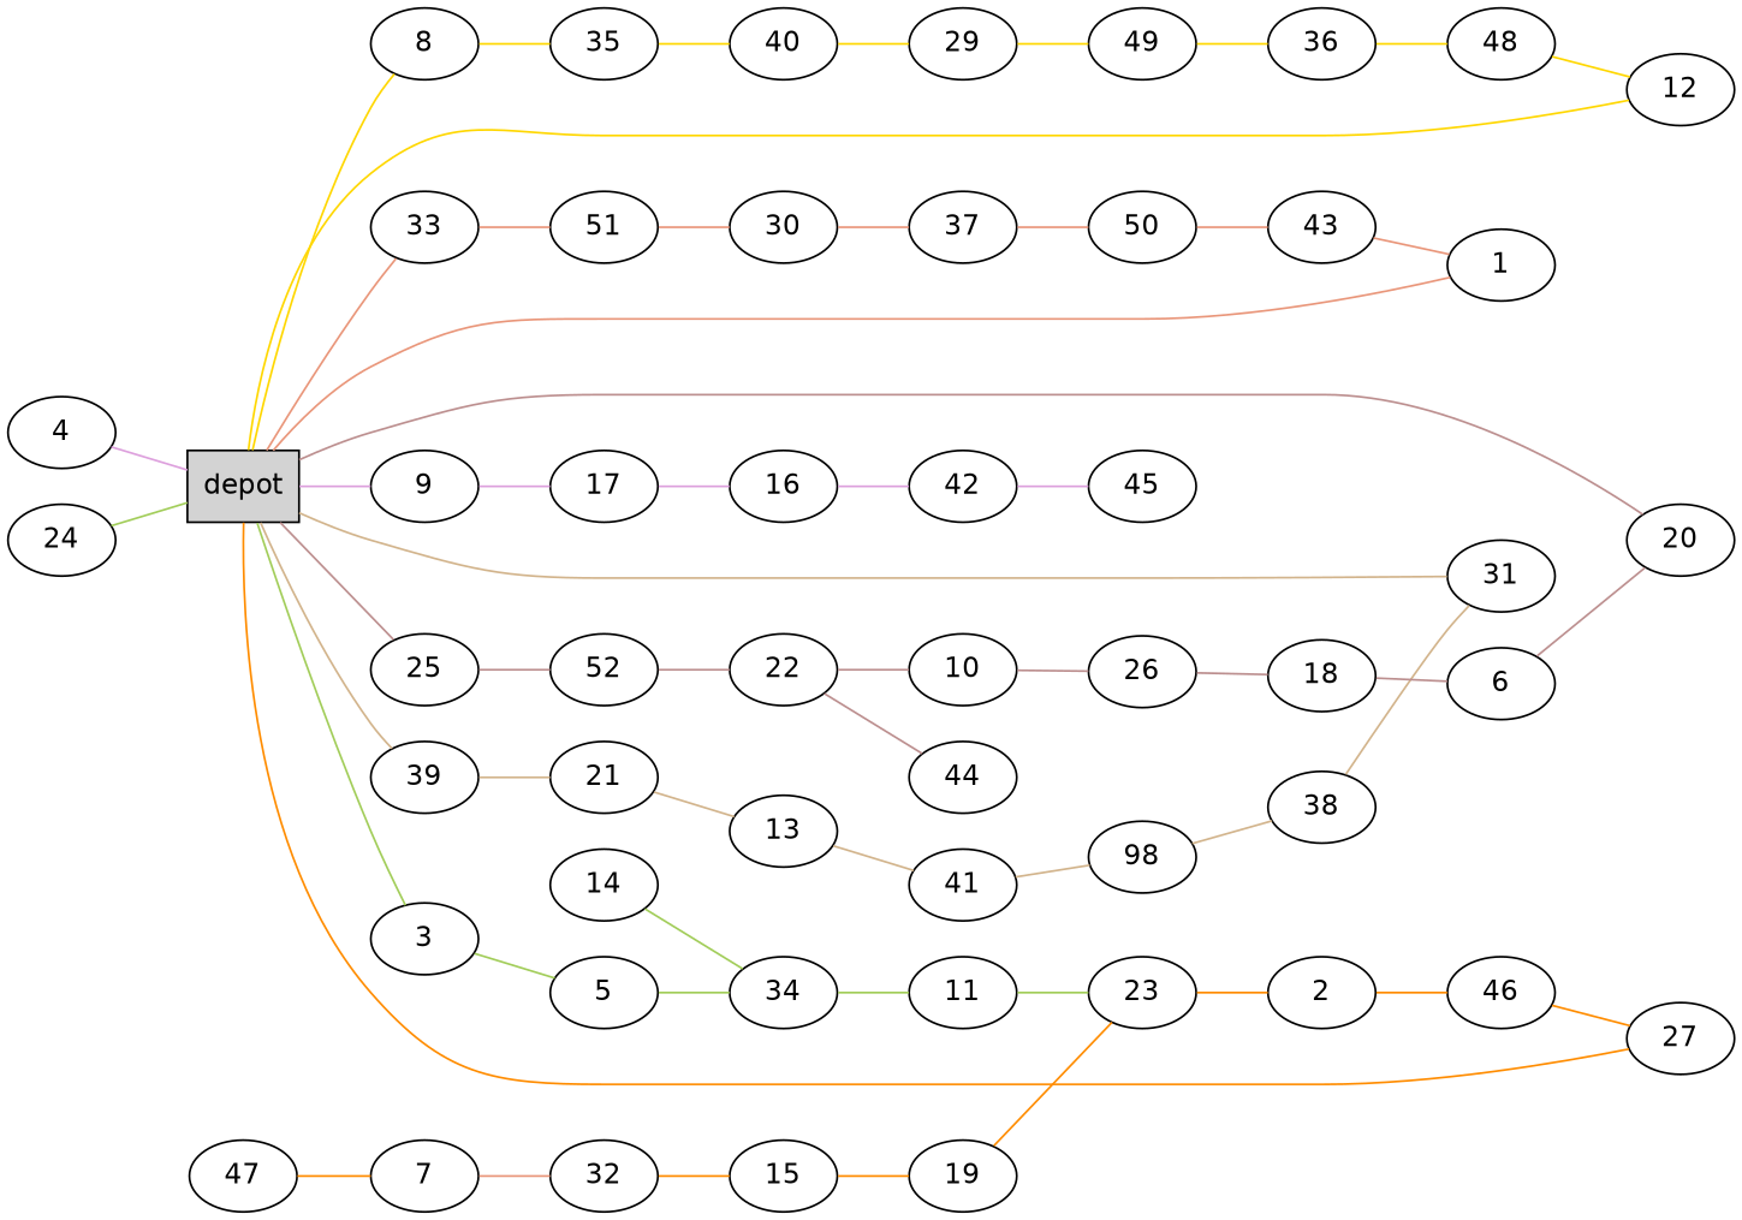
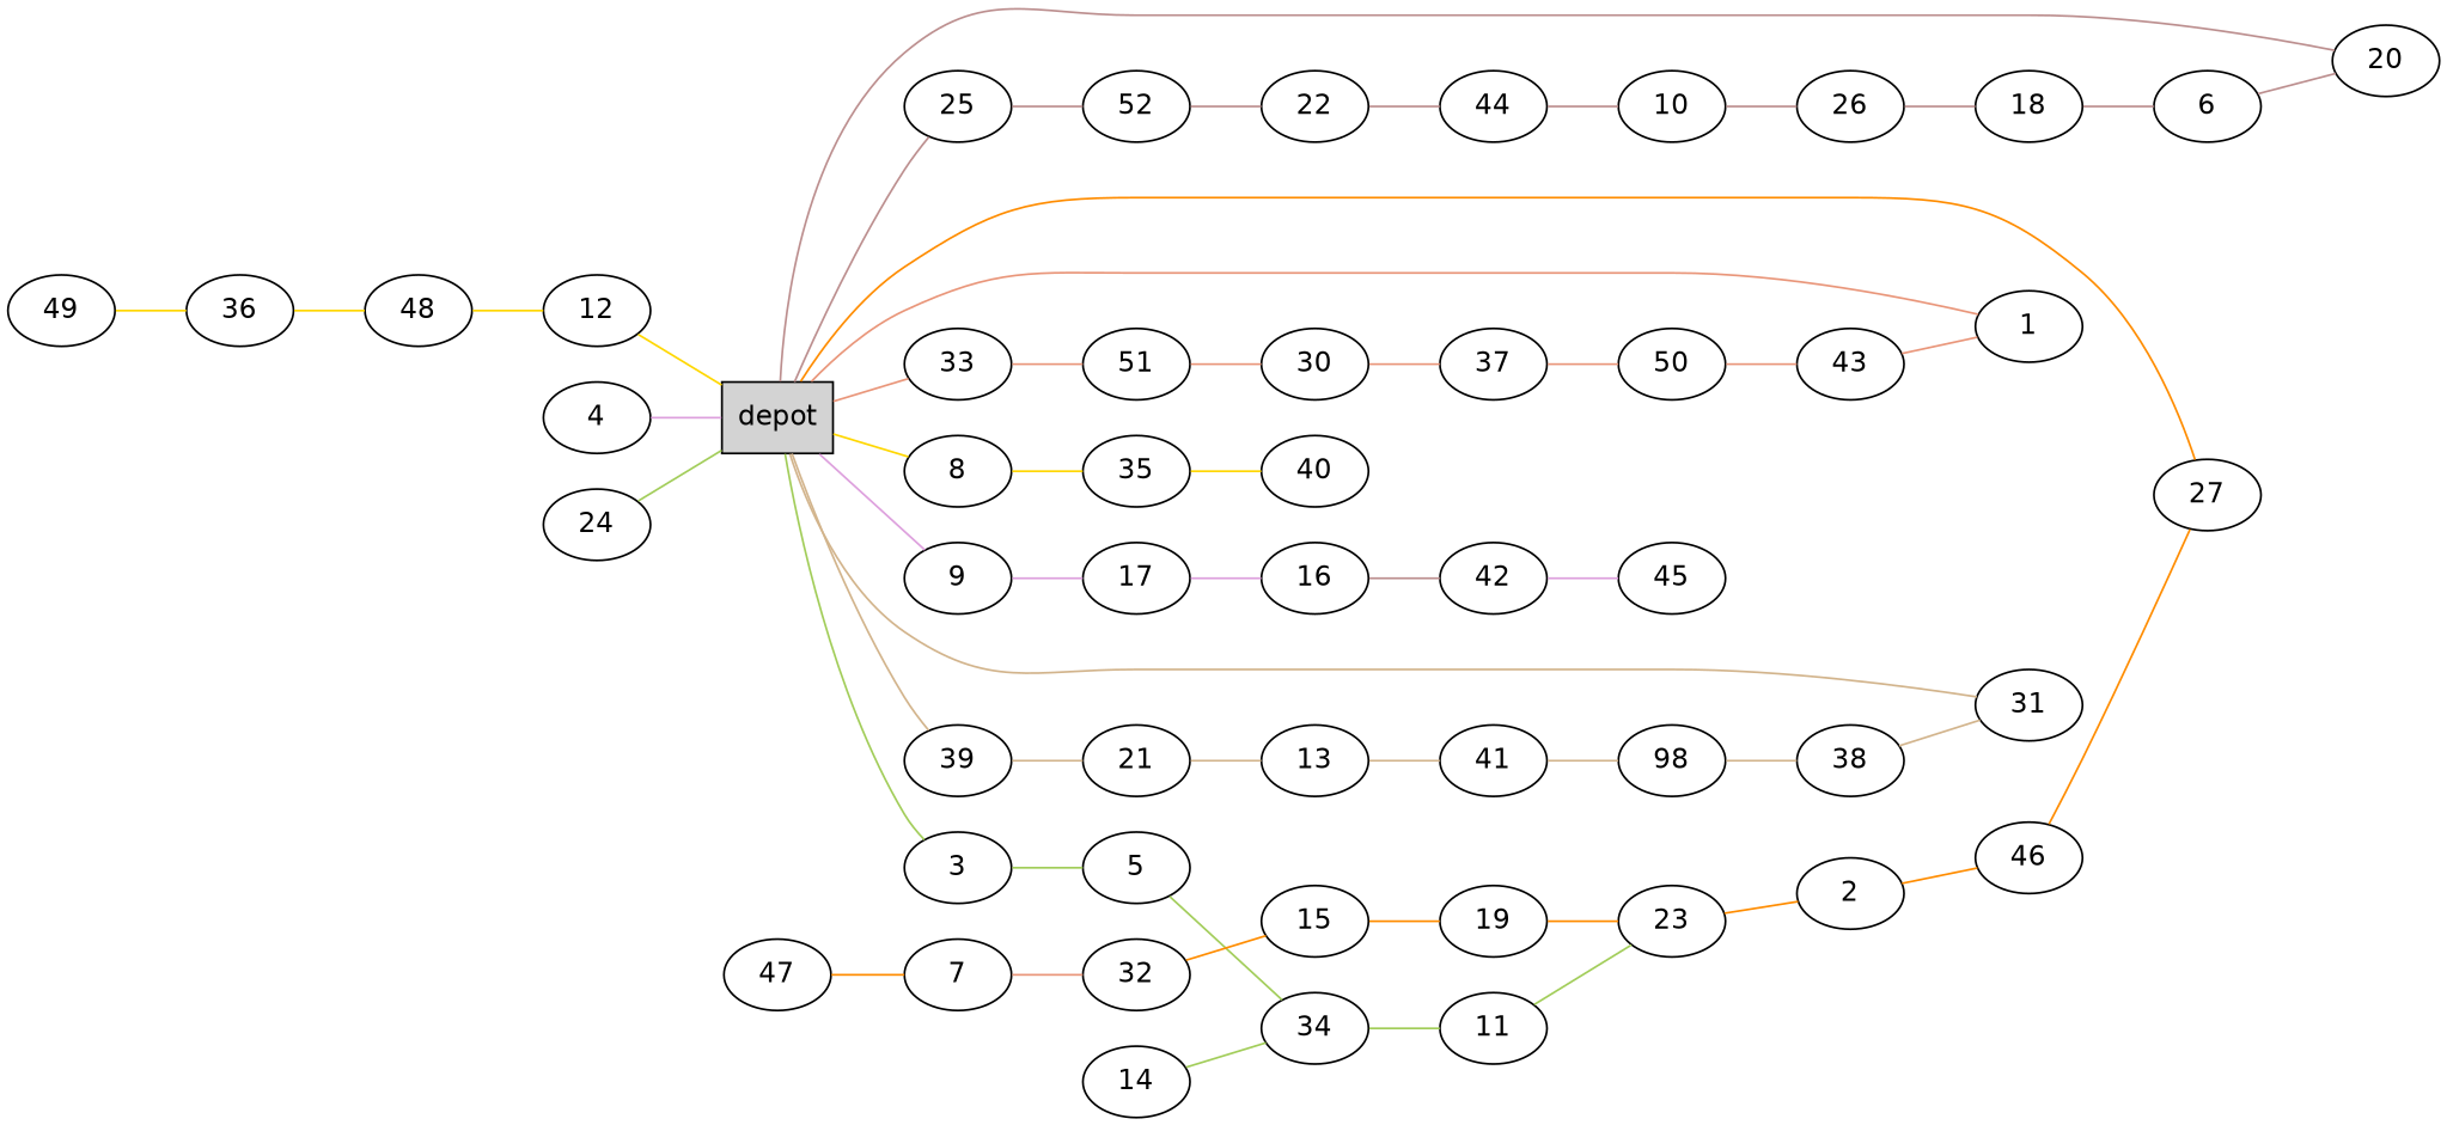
  graph {
    fontname="DejaVu Sans"
    rankdir=LR
    node [fontname="DejaVu Sans" shape=ellipse]
    edge [color=rosybrown fontname="DejaVu Sans"]
    n1 [label=depot shape=box style=filled]
    33
    8
    9
    39
    25
    3
    51
    35
    17
    21
    47
    7
    52
    5
    30
    37
    50
    43
    1
    40
-   29
    49
    36
    48
    12
    16
    42
    45
    4
    13
    41
    n33 [label=98]
    38
    31
    32
    15
    19
    23
    2
    46
    27
    22
    44
    10
    26
    18
    6
    20
    34
    14
    11
    24
    n1 -- 33 [color=darksalmon]
    n1 -- 8 [color=gold]
    n1 -- 9 [color=plum]
    n1 -- 39 [color=tan]
    n1 -- 25
    n1 -- 3 [color=darkolivegreen3]
    33 -- 51 [color=darksalmon]
    8 -- 35 [color=gold]
    9 -- 17 [color=plum]
    39 -- 21 [color=tan]
    25 -- 52
    3 -- 5 [color=darkolivegreen3]
    51 -- 30 [color=darksalmon]
    35 -- 40 [color=gold]
    17 -- 16 [color=plum]
    21 -- 13 [color=tan]
    47 -- 7 [color=darkorange]
    7 -- 32 [color=darksalmon]
    52 -- 22
    5 -- 34 [color=darkolivegreen3]
    30 -- 37 [color=darksalmon]
    37 -- 50 [color=darksalmon]
    50 -- 43 [color=darksalmon]
    43 -- 1 [color=darksalmon]
    1 -- n1 [color=darksalmon]
-   40 -- 29 [color=gold]
-   29 -- 49 [color=gold]
    49 -- 36 [color=gold]
    36 -- 48 [color=gold]
    48 -- 12 [color=gold]
    12 -- n1 [color=gold]
-   16 -- 42 [color=plum]
+   16 -- 42
    42 -- 45 [color=plum]
    4 -- n1 [color=plum]
    13 -- 41 [color=tan]
    41 -- n33 [color=tan]
    n33 -- 38 [color=tan]
    38 -- 31 [color=tan]
    31 -- n1 [color=tan]
    32 -- 15 [color=darkorange]
    15 -- 19 [color=darkorange]
    19 -- 23 [color=darkorange]
    23 -- 2 [color=darkorange]
    2 -- 46 [color=darkorange]
    46 -- 27 [color=darkorange]
    27 -- n1 [color=darkorange]
    22 -- 44
-   22 -- 10
+   44 -- 10
    10 -- 26
    26 -- 18
    18 -- 6
    6 -- 20
    20 -- n1
    34 -- 11 [color=darkolivegreen3]
    14 -- 34 [color=darkolivegreen3]
    11 -- 23 [color=darkolivegreen3]
    24 -- n1 [color=darkolivegreen3]
  }
